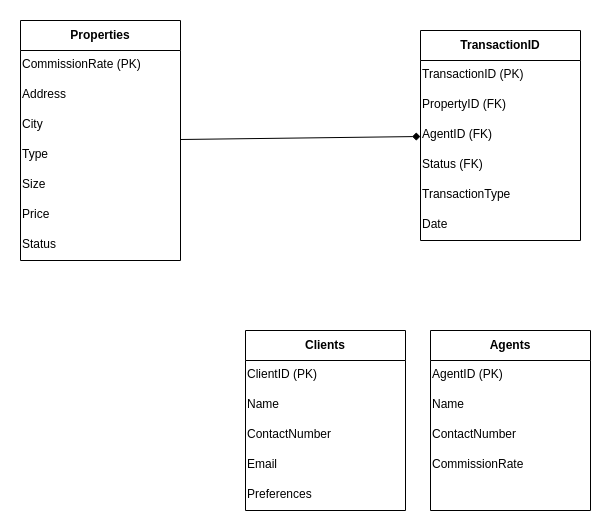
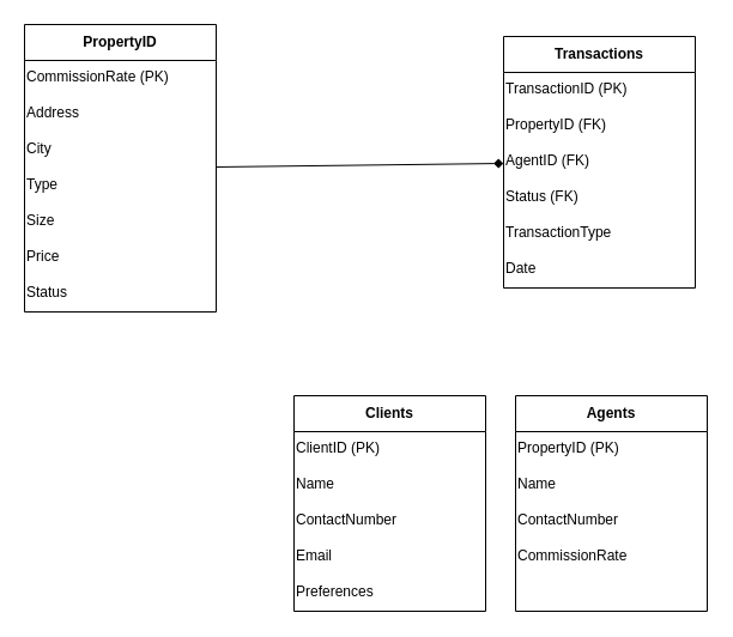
  <mxCell id="0" />
  <mxCell id="1" parent="0" />
- <mxCell id="2" value="&lt;b&gt;Properties&lt;/b&gt;" style="swimlane;childLayout=stackLayout;horizontal=1;startSize=30;horizontalStack=0;resizeParent=1;resizeLast=0;collapsible=1;marginBottom=0;whiteSpace=wrap;html=1;" parent="1" vertex="1"><mxGeometry x="20" y="20" width="160" height="240" as="geometry"><mxRectangle x="100" y="40" width="100" height="30" as="alternateBounds" /></mxGeometry></mxCell>
+ <mxCell id="2" value="&lt;b&gt;PropertyID&lt;/b&gt;" style="swimlane;childLayout=stackLayout;horizontal=1;startSize=30;horizontalStack=0;resizeParent=1;resizeLast=0;collapsible=1;marginBottom=0;whiteSpace=wrap;html=1;" parent="1" vertex="1"><mxGeometry x="20" y="20" width="160" height="240" as="geometry"><mxRectangle x="100" y="40" width="100" height="30" as="alternateBounds" /></mxGeometry></mxCell>
  <mxCell id="3" value="CommissionRate (PK)" style="text;align=left;whiteSpace=wrap;html=1;" parent="2" vertex="1"><mxGeometry y="30" width="160" height="30" as="geometry" /></mxCell>
  <mxCell id="4" value="Address" style="text;align=left;whiteSpace=wrap;html=1;" parent="2" vertex="1"><mxGeometry y="60" width="160" height="30" as="geometry" /></mxCell>
  <mxCell id="5" value="City" style="text;align=left;whiteSpace=wrap;html=1;" parent="2" vertex="1"><mxGeometry y="90" width="160" height="30" as="geometry" /></mxCell>
  <mxCell id="6" value="Type" style="text;align=left;whiteSpace=wrap;html=1;" parent="2" vertex="1"><mxGeometry y="120" width="160" height="30" as="geometry" /></mxCell>
  <mxCell id="7" value="Size" style="text;align=left;whiteSpace=wrap;html=1;" parent="2" vertex="1"><mxGeometry y="150" width="160" height="30" as="geometry" /></mxCell>
  <mxCell id="8" value="Price" style="text;align=left;whiteSpace=wrap;html=1;" parent="2" vertex="1"><mxGeometry y="180" width="160" height="30" as="geometry" /></mxCell>
  <mxCell id="9" value="Status" style="text;align=left;whiteSpace=wrap;html=1;" parent="2" vertex="1"><mxGeometry y="210" width="160" height="30" as="geometry" /></mxCell>
  <mxCell id="10" value="&lt;b&gt;Agents&lt;/b&gt;" style="swimlane;childLayout=stackLayout;horizontal=1;startSize=30;horizontalStack=0;resizeParent=1;resizeLast=0;collapsible=1;marginBottom=0;whiteSpace=wrap;html=1;" parent="1" vertex="1"><mxGeometry x="430" y="330" width="160" height="180" as="geometry"><mxRectangle x="450" y="350" width="80" height="30" as="alternateBounds" /></mxGeometry></mxCell>
- <mxCell id="11" value="AgentID (PK)" style="text;align=left;whiteSpace=wrap;html=1;" parent="10" vertex="1"><mxGeometry y="30" width="160" height="30" as="geometry" /></mxCell>
+ <mxCell id="11" value="PropertyID (PK)" style="text;align=left;whiteSpace=wrap;html=1;" parent="10" vertex="1"><mxGeometry y="30" width="160" height="30" as="geometry" /></mxCell>
  <mxCell id="12" value="Name" style="text;align=left;whiteSpace=wrap;html=1;" parent="10" vertex="1"><mxGeometry y="60" width="160" height="30" as="geometry" /></mxCell>
  <mxCell id="13" value="ContactNumber" style="text;align=left;whiteSpace=wrap;html=1;" parent="10" vertex="1"><mxGeometry y="90" width="160" height="30" as="geometry" /></mxCell>
  <mxCell id="14" value="CommissionRate" style="text;align=left;whiteSpace=wrap;html=1;" parent="10" vertex="1"><mxGeometry y="120" width="160" height="30" as="geometry" /></mxCell>
  <mxCell id="15" value="&lt;b&gt;Clients&lt;/b&gt;" style="swimlane;childLayout=stackLayout;horizontal=1;startSize=30;horizontalStack=0;resizeParent=1;resizeLast=0;collapsible=1;marginBottom=0;whiteSpace=wrap;html=1;" parent="1" vertex="1"><mxGeometry x="245" y="330" width="160" height="180" as="geometry"><mxRectangle x="160" y="320" width="80" height="30" as="alternateBounds" /></mxGeometry></mxCell>
  <mxCell id="16" value="ClientID (PK)" style="text;align=left;whiteSpace=wrap;html=1;" parent="15" vertex="1"><mxGeometry y="30" width="160" height="30" as="geometry" /></mxCell>
  <mxCell id="17" value="Name" style="text;align=left;whiteSpace=wrap;html=1;" parent="15" vertex="1"><mxGeometry y="60" width="160" height="30" as="geometry" /></mxCell>
  <mxCell id="18" value="ContactNumber" style="text;align=left;whiteSpace=wrap;html=1;" parent="15" vertex="1"><mxGeometry y="90" width="160" height="30" as="geometry" /></mxCell>
  <mxCell id="19" value="Email" style="text;align=left;whiteSpace=wrap;html=1;" parent="15" vertex="1"><mxGeometry y="120" width="160" height="30" as="geometry" /></mxCell>
  <mxCell id="20" value="Preferences" style="text;align=left;whiteSpace=wrap;html=1;" parent="15" vertex="1"><mxGeometry y="150" width="160" height="30" as="geometry" /></mxCell>
- <mxCell id="21" value="&lt;b&gt;TransactionID&lt;/b&gt;" style="swimlane;childLayout=stackLayout;horizontal=1;startSize=30;horizontalStack=0;resizeParent=1;resizeLast=0;collapsible=1;marginBottom=0;whiteSpace=wrap;html=1;" parent="1" vertex="1"><mxGeometry x="420" y="30" width="160" height="210" as="geometry"><mxRectangle x="670" y="40" width="110" height="30" as="alternateBounds" /></mxGeometry></mxCell>
+ <mxCell id="21" value="&lt;b&gt;Transactions&lt;/b&gt;" style="swimlane;childLayout=stackLayout;horizontal=1;startSize=30;horizontalStack=0;resizeParent=1;resizeLast=0;collapsible=1;marginBottom=0;whiteSpace=wrap;html=1;" parent="1" vertex="1"><mxGeometry x="420" y="30" width="160" height="210" as="geometry"><mxRectangle x="670" y="40" width="110" height="30" as="alternateBounds" /></mxGeometry></mxCell>
  <mxCell id="22" value="TransactionID (PK)" style="text;align=left;whiteSpace=wrap;html=1;" parent="21" vertex="1"><mxGeometry y="30" width="160" height="30" as="geometry" /></mxCell>
  <mxCell id="23" value="PropertyID (FK)" style="text;align=left;whiteSpace=wrap;html=1;" parent="21" vertex="1"><mxGeometry y="60" width="160" height="30" as="geometry" /></mxCell>
  <mxCell id="24" value="AgentID (FK)" style="text;align=left;whiteSpace=wrap;html=1;" parent="21" vertex="1"><mxGeometry y="90" width="160" height="30" as="geometry" /></mxCell>
  <mxCell id="25" value="Status (FK)" style="text;align=left;whiteSpace=wrap;html=1;" parent="21" vertex="1"><mxGeometry y="120" width="160" height="30" as="geometry" /></mxCell>
  <mxCell id="26" value="TransactionType" style="text;align=left;whiteSpace=wrap;html=1;" parent="21" vertex="1"><mxGeometry y="150" width="160" height="30" as="geometry" /></mxCell>
  <mxCell id="27" value="Date" style="text;align=left;whiteSpace=wrap;html=1;" parent="21" vertex="1"><mxGeometry y="180" width="160" height="30" as="geometry" /></mxCell>
  <mxCell id="28" value="" style="endArrow=diamond;html=1;" parent="1" source="2" target="21" edge="1"><mxGeometry relative="1" as="geometry" /></mxCell>
